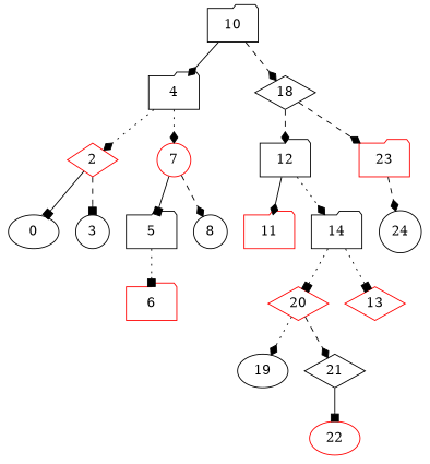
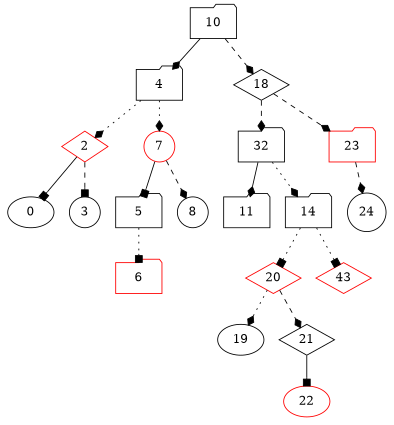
  digraph {
    node [color=black shape=folder]
    edge [arrowhead=diamond style=dashed]
    10
    4
    18 [shape=diamond]
    2 [color=red shape=diamond]
    7 [color=red shape=circle]
-   12
+   12 [label=32]
    23 [color=red]
    0 [shape=ellipse]
    3 [shape=circle]
    5
    8 [shape=circle]
-   11 [color=red]
+   11
    14
    24 [shape=circle]
    6 [color=red]
    20 [color=red shape=diamond]
-   13 [color=red shape=diamond]
+   13 [color=red shape=diamond label=43]
    19 [shape=ellipse]
    21 [shape=diamond]
    22 [color=red shape=ellipse]
    10 -> 4 [style=solid]
    10 -> 18
    4 -> 2 [style=dotted]
    4 -> 7 [style=dotted]
    18 -> 12
    18 -> 23
    2 -> 0 [arrowhead=box style=solid]
    2 -> 3 [arrowhead=box]
    7 -> 5 [arrowhead=box style=solid]
    7 -> 8
    12 -> 11 [style=solid]
    12 -> 14 [style=dotted]
    23 -> 24
    5 -> 6 [arrowhead=box style=dotted]
    14 -> 20 [arrowhead=box style=dotted]
    14 -> 13 [arrowhead=box style=dotted]
    20 -> 19 [style=dotted]
    20 -> 21
    21 -> 22 [arrowhead=box style=solid]
  }
